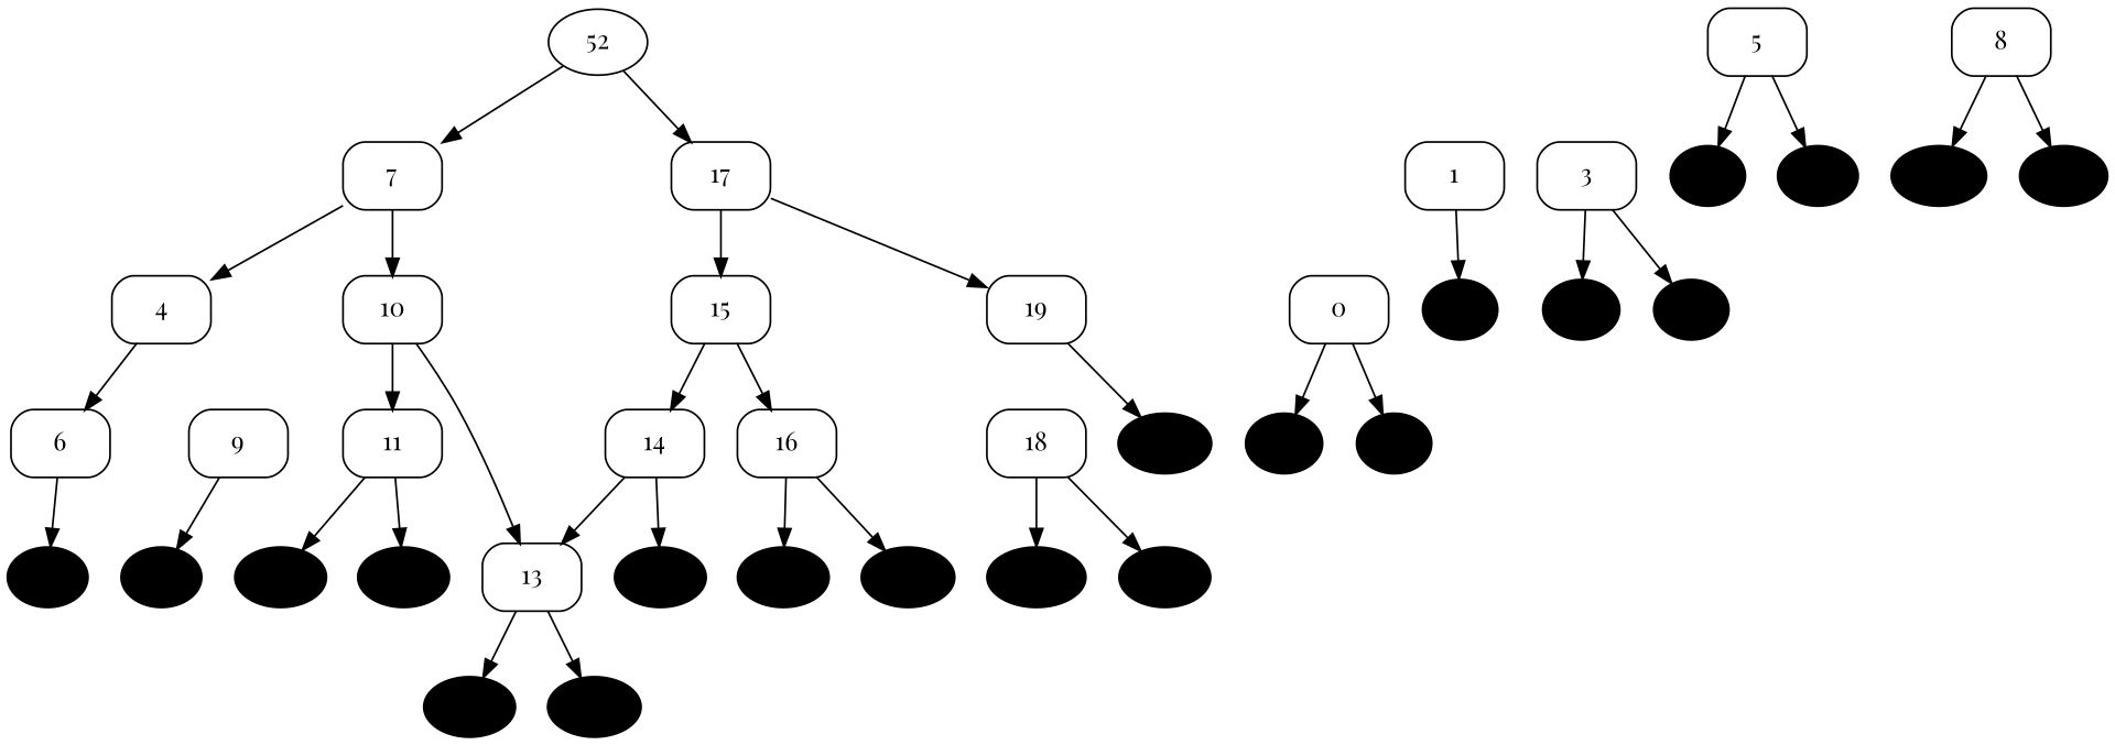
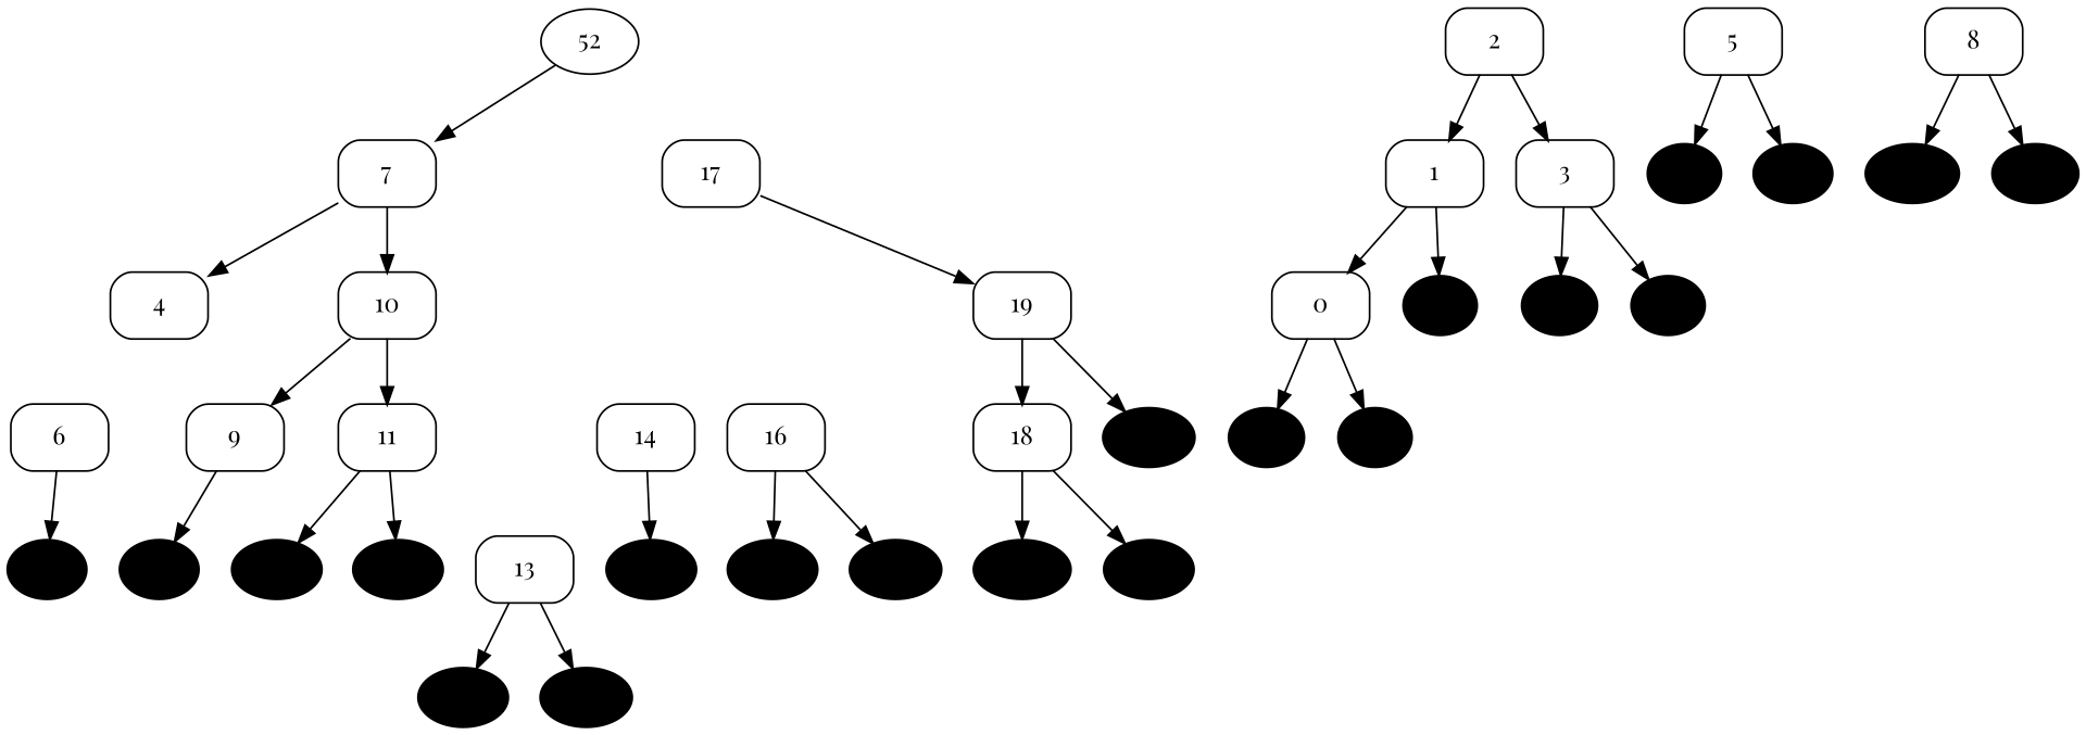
  digraph {
    fontname="Playfair Display"
    node [fontname="Playfair Display" fillcolor=black style=filled]
    edge [fontname="Playfair Display"]
    n1 [label="{ 7}" shape=Mrecord fillcolor="" style=""]
    n2 [label="{ 4}" shape=Mrecord fillcolor="" style=""]
    n3 [label="{ 10}" shape=Mrecord fillcolor="" style=""]
    n4 [label=52 fillcolor="" style=""]
    n5 [label="{ 17}" shape=Mrecord fillcolor="" style=""]
-   n6 [label="{ 15}" shape=Mrecord fillcolor="" style=""]
    n7 [label="{ 19}" shape=Mrecord fillcolor="" style=""]
    n8 [label="{ 6}" shape=Mrecord fillcolor="" style=""]
    n9 [label="{ 9}" shape=Mrecord fillcolor="" style=""]
    n10 [label="{ 11}" shape=Mrecord fillcolor="" style=""]
    n11 [label="{ 14}" shape=Mrecord fillcolor="" style=""]
    n12 [label="{ 16}" shape=Mrecord fillcolor="" style=""]
    n13 [label="{ 18}" shape=Mrecord fillcolor="" style=""]
    -19 [height=0.1 width=0.1]
+   n15 [label="{ 2}" shape=Mrecord fillcolor="" style=""]
    n16 [label="{ 1}" shape=Mrecord fillcolor="" style=""]
    n17 [label="{ 3}" shape=Mrecord fillcolor="" style=""]
    -6 [height=0.1 width=0.1]
    -9 [height=0.1 width=0.1]
    -12 [height=0.1 width=0.1]
    -13 [height=0.1 width=0.1]
    n22 [label="{ 0}" shape=Mrecord fillcolor="" style=""]
    -1 [height=0.1 width=0.1]
    -4 [height=0.1 width=0.1]
    -5 [height=0.1 width=0.1]
    n26 [label="{ 5}" shape=Mrecord fillcolor="" style=""]
    -7 [height=0.1 width=0.1]
    -8 [height=0.1 width=0.1]
    -2 [height=0.1 width=0.1]
    -3 [height=0.1 width=0.1]
    n31 [label="{ 8}" shape=Mrecord fillcolor="" style=""]
    -10 [height=0.1 width=0.1]
    -11 [height=0.1 width=0.1]
    n34 [label="{ 13}" shape=Mrecord fillcolor="" style=""]
    -14 [height=0.1 width=0.1]
    -17 [height=0.1 width=0.1]
    -18 [height=0.1 width=0.1]
    -20 [height=0.1 width=0.1]
    -21 [height=0.1 width=0.1]
    -15 [height=0.1 width=0.1]
    -16 [height=0.1 width=0.1]
    n1 -> n2
    n1 -> n3
-   n2 -> n8
-   n3 -> n34
+   n3 -> n9
    n3 -> n10
    n4 -> n1
-   n4 -> n5
-   n5 -> n6
    n5 -> n7
-   n6 -> n11
-   n6 -> n12
+   n7 -> n13
    n7 -> -19
    n8 -> -6
    n9 -> -9
    n10 -> -12
    n10 -> -13
-   n11 -> n34
    n11 -> -14
    n12 -> -17
    n12 -> -18
    n13 -> -20
    n13 -> -21
+   n15 -> n16
+   n15 -> n17
+   n16 -> n22
    n16 -> -1
    n17 -> -4
    n17 -> -5
    n22 -> -2
    n22 -> -3
    n26 -> -7
    n26 -> -8
    n31 -> -10
    n31 -> -11
    n34 -> -15
    n34 -> -16
  }
